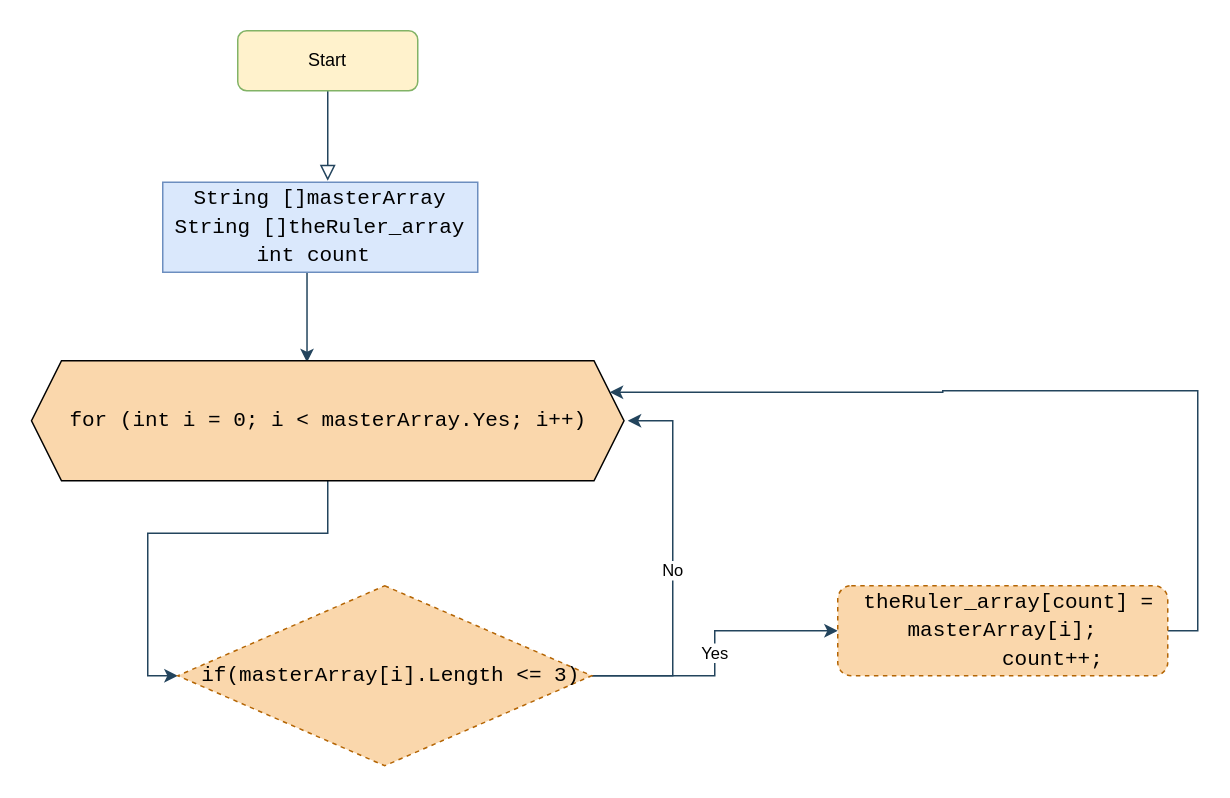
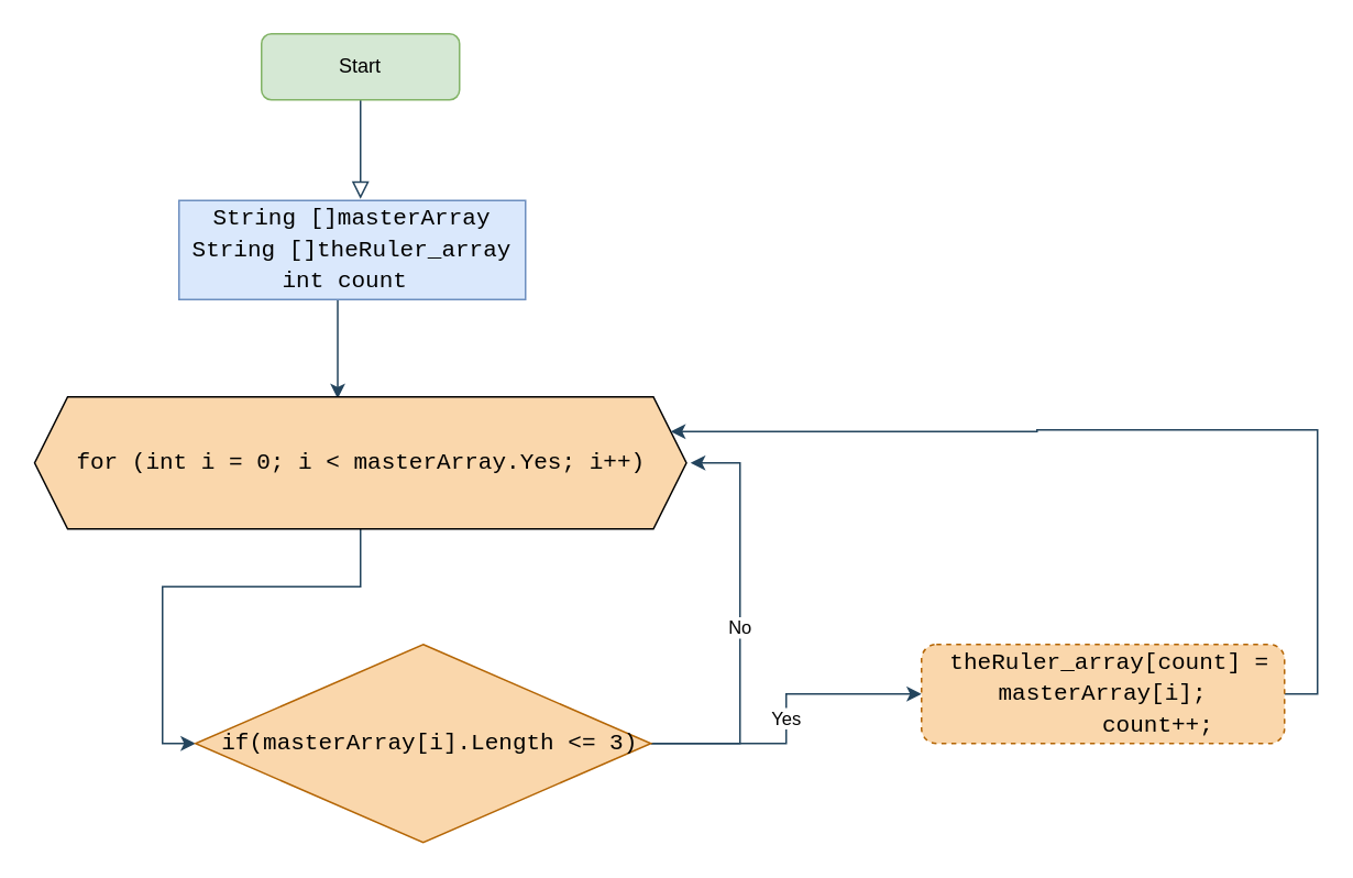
  <mxCell id="0" />
  <mxCell id="1" parent="0" />
  <mxCell id="2" value="" style="rounded=0;html=1;jettySize=auto;orthogonalLoop=1;fontSize=11;endArrow=block;endFill=0;endSize=8;strokeWidth=1;shadow=0;labelBackgroundColor=none;edgeStyle=orthogonalEdgeStyle;entryX=0.5;entryY=0;entryDx=0;entryDy=0;strokeColor=#23445D;fontColor=default;" parent="1" source="3" edge="1"><mxGeometry relative="1" as="geometry"><mxPoint x="218" y="120" as="targetPoint" /></mxGeometry></mxCell>
- <mxCell id="3" value="Start" style="rounded=1;whiteSpace=wrap;html=1;fontSize=12;glass=0;strokeWidth=1;shadow=0;fillColor=#fff2cc;strokeColor=#82b366;labelBackgroundColor=none;" parent="1" vertex="1"><mxGeometry x="158" y="20" width="120" height="40" as="geometry" /></mxCell>
+ <mxCell id="3" value="Start" style="rounded=1;whiteSpace=wrap;html=1;fontSize=12;glass=0;strokeWidth=1;shadow=0;fillColor=#d5e8d4;strokeColor=#82b366;labelBackgroundColor=none;" parent="1" vertex="1"><mxGeometry x="158" y="20" width="120" height="40" as="geometry" /></mxCell>
  <mxCell id="4" value="" style="edgeStyle=orthogonalEdgeStyle;rounded=0;orthogonalLoop=1;jettySize=auto;html=1;strokeColor=#23445D;entryX=0.465;entryY=0.013;entryDx=0;entryDy=0;entryPerimeter=0;" edge="1" parent="1" source="5" target="8"><mxGeometry relative="1" as="geometry"><Array as="points"><mxPoint x="212" y="180" /><mxPoint x="212" y="180" /></Array></mxGeometry></mxCell>
  <mxCell id="5" value="&lt;div style=&quot;font-family: Consolas, &amp;quot;Courier New&amp;quot;, monospace; font-size: 14px; line-height: 19px;&quot;&gt;String []masterArray&lt;/div&gt;&lt;div style=&quot;font-family: Consolas, &amp;quot;Courier New&amp;quot;, monospace; font-size: 14px; line-height: 19px;&quot;&gt;String []theRuler_array&lt;/div&gt;&lt;div style=&quot;font-family: Consolas, &amp;quot;Courier New&amp;quot;, monospace; font-size: 14px; line-height: 19px;&quot;&gt;int count&amp;nbsp;&lt;/div&gt;" style="rounded=0;whiteSpace=wrap;html=1;align=center;strokeColor=#6c8ebf;fillColor=#dae8fc;labelBackgroundColor=none;" vertex="1" parent="1"><mxGeometry x="108" y="121" width="210" height="60" as="geometry" /></mxCell>
  <mxCell id="6" style="edgeStyle=orthogonalEdgeStyle;rounded=0;orthogonalLoop=1;jettySize=auto;html=1;exitX=0.5;exitY=1;exitDx=0;exitDy=0;strokeColor=#23445D;entryX=0;entryY=0.5;entryDx=0;entryDy=0;" edge="1" parent="1" source="8" target="10"><mxGeometry relative="1" as="geometry"><mxPoint x="218" y="400" as="targetPoint" /></mxGeometry></mxCell>
  <mxCell id="7" value="No" style="edgeStyle=orthogonalEdgeStyle;rounded=0;orthogonalLoop=1;jettySize=auto;html=1;strokeColor=#23445D;" edge="1" parent="1" source="10"><mxGeometry x="-0.024" relative="1" as="geometry"><mxPoint x="528" y="400" as="sourcePoint" /><mxPoint x="418" y="280" as="targetPoint" /><Array as="points"><mxPoint x="448" y="450" /><mxPoint x="448" y="280" /></Array><mxPoint as="offset" /></mxGeometry></mxCell>
  <mxCell id="8" value="&lt;div style=&quot;font-family: Consolas, &amp;quot;Courier New&amp;quot;, monospace; font-size: 14px; line-height: 19px;&quot;&gt;for (int i = 0; i &amp;lt; masterArray.Yes; i++)&lt;/div&gt;" style="shape=hexagon;perimeter=hexagonPerimeter2;whiteSpace=wrap;html=1;fixedSize=1;fillColor=#fad7ac;strokeColor=#000000;gradientColor=none;gradientDirection=north;" vertex="1" parent="1"><mxGeometry x="20.5" y="240" width="395" height="80" as="geometry" /></mxCell>
  <mxCell id="9" value="Yes" style="edgeStyle=orthogonalEdgeStyle;rounded=0;orthogonalLoop=1;jettySize=auto;html=1;strokeColor=#23445D;" edge="1" parent="1" source="10" target="12"><mxGeometry relative="1" as="geometry" /></mxCell>
- <mxCell id="10" value="&lt;div style=&quot;font-family: Consolas, &amp;quot;Courier New&amp;quot;, monospace; font-size: 14px; line-height: 19px;&quot;&gt;&amp;nbsp;if(masterArray[i].Length &amp;lt;= 3)&lt;/div&gt;" style="rhombus;whiteSpace=wrap;html=1;strokeColor=#b46504;fillColor=#fad7ac;dashed=1;" vertex="1" parent="1"><mxGeometry x="118" y="390" width="276" height="120" as="geometry" /></mxCell>
+ <mxCell id="10" value="&lt;div style=&quot;font-family: Consolas, &amp;quot;Courier New&amp;quot;, monospace; font-size: 14px; line-height: 19px;&quot;&gt;&amp;nbsp;if(masterArray[i].Length &amp;lt;= 3)&lt;/div&gt;" style="rhombus;whiteSpace=wrap;html=1;strokeColor=#b46504;fillColor=#fad7ac;" vertex="1" parent="1"><mxGeometry x="118" y="390" width="276" height="120" as="geometry" /></mxCell>
  <mxCell id="11" style="edgeStyle=orthogonalEdgeStyle;rounded=0;orthogonalLoop=1;jettySize=auto;html=1;exitX=1;exitY=0.5;exitDx=0;exitDy=0;strokeColor=#23445D;entryX=1;entryY=0.25;entryDx=0;entryDy=0;" edge="1" parent="1" source="12" target="8"><mxGeometry relative="1" as="geometry"><mxPoint x="628" y="250" as="targetPoint" /><Array as="points"><mxPoint x="798" y="420" /><mxPoint x="798" y="260" /><mxPoint x="628" y="260" /><mxPoint x="628" y="261" /></Array></mxGeometry></mxCell>
  <mxCell id="12" value="&lt;div style=&quot;font-family: Consolas, &amp;quot;Courier New&amp;quot;, monospace; font-size: 14px; line-height: 19px;&quot;&gt;&lt;div style=&quot;&quot;&gt;&amp;nbsp;theRuler_array[count] = masterArray[i];&lt;/div&gt;&lt;div style=&quot;&quot;&gt;&amp;nbsp; &amp;nbsp; &amp;nbsp; &amp;nbsp; count++;&lt;/div&gt;&lt;/div&gt;" style="rounded=1;whiteSpace=wrap;html=1;fillColor=#fad7ac;strokeColor=#b46504;dashed=1;" vertex="1" parent="1"><mxGeometry x="558" y="390" width="220" height="60" as="geometry" /></mxCell>
